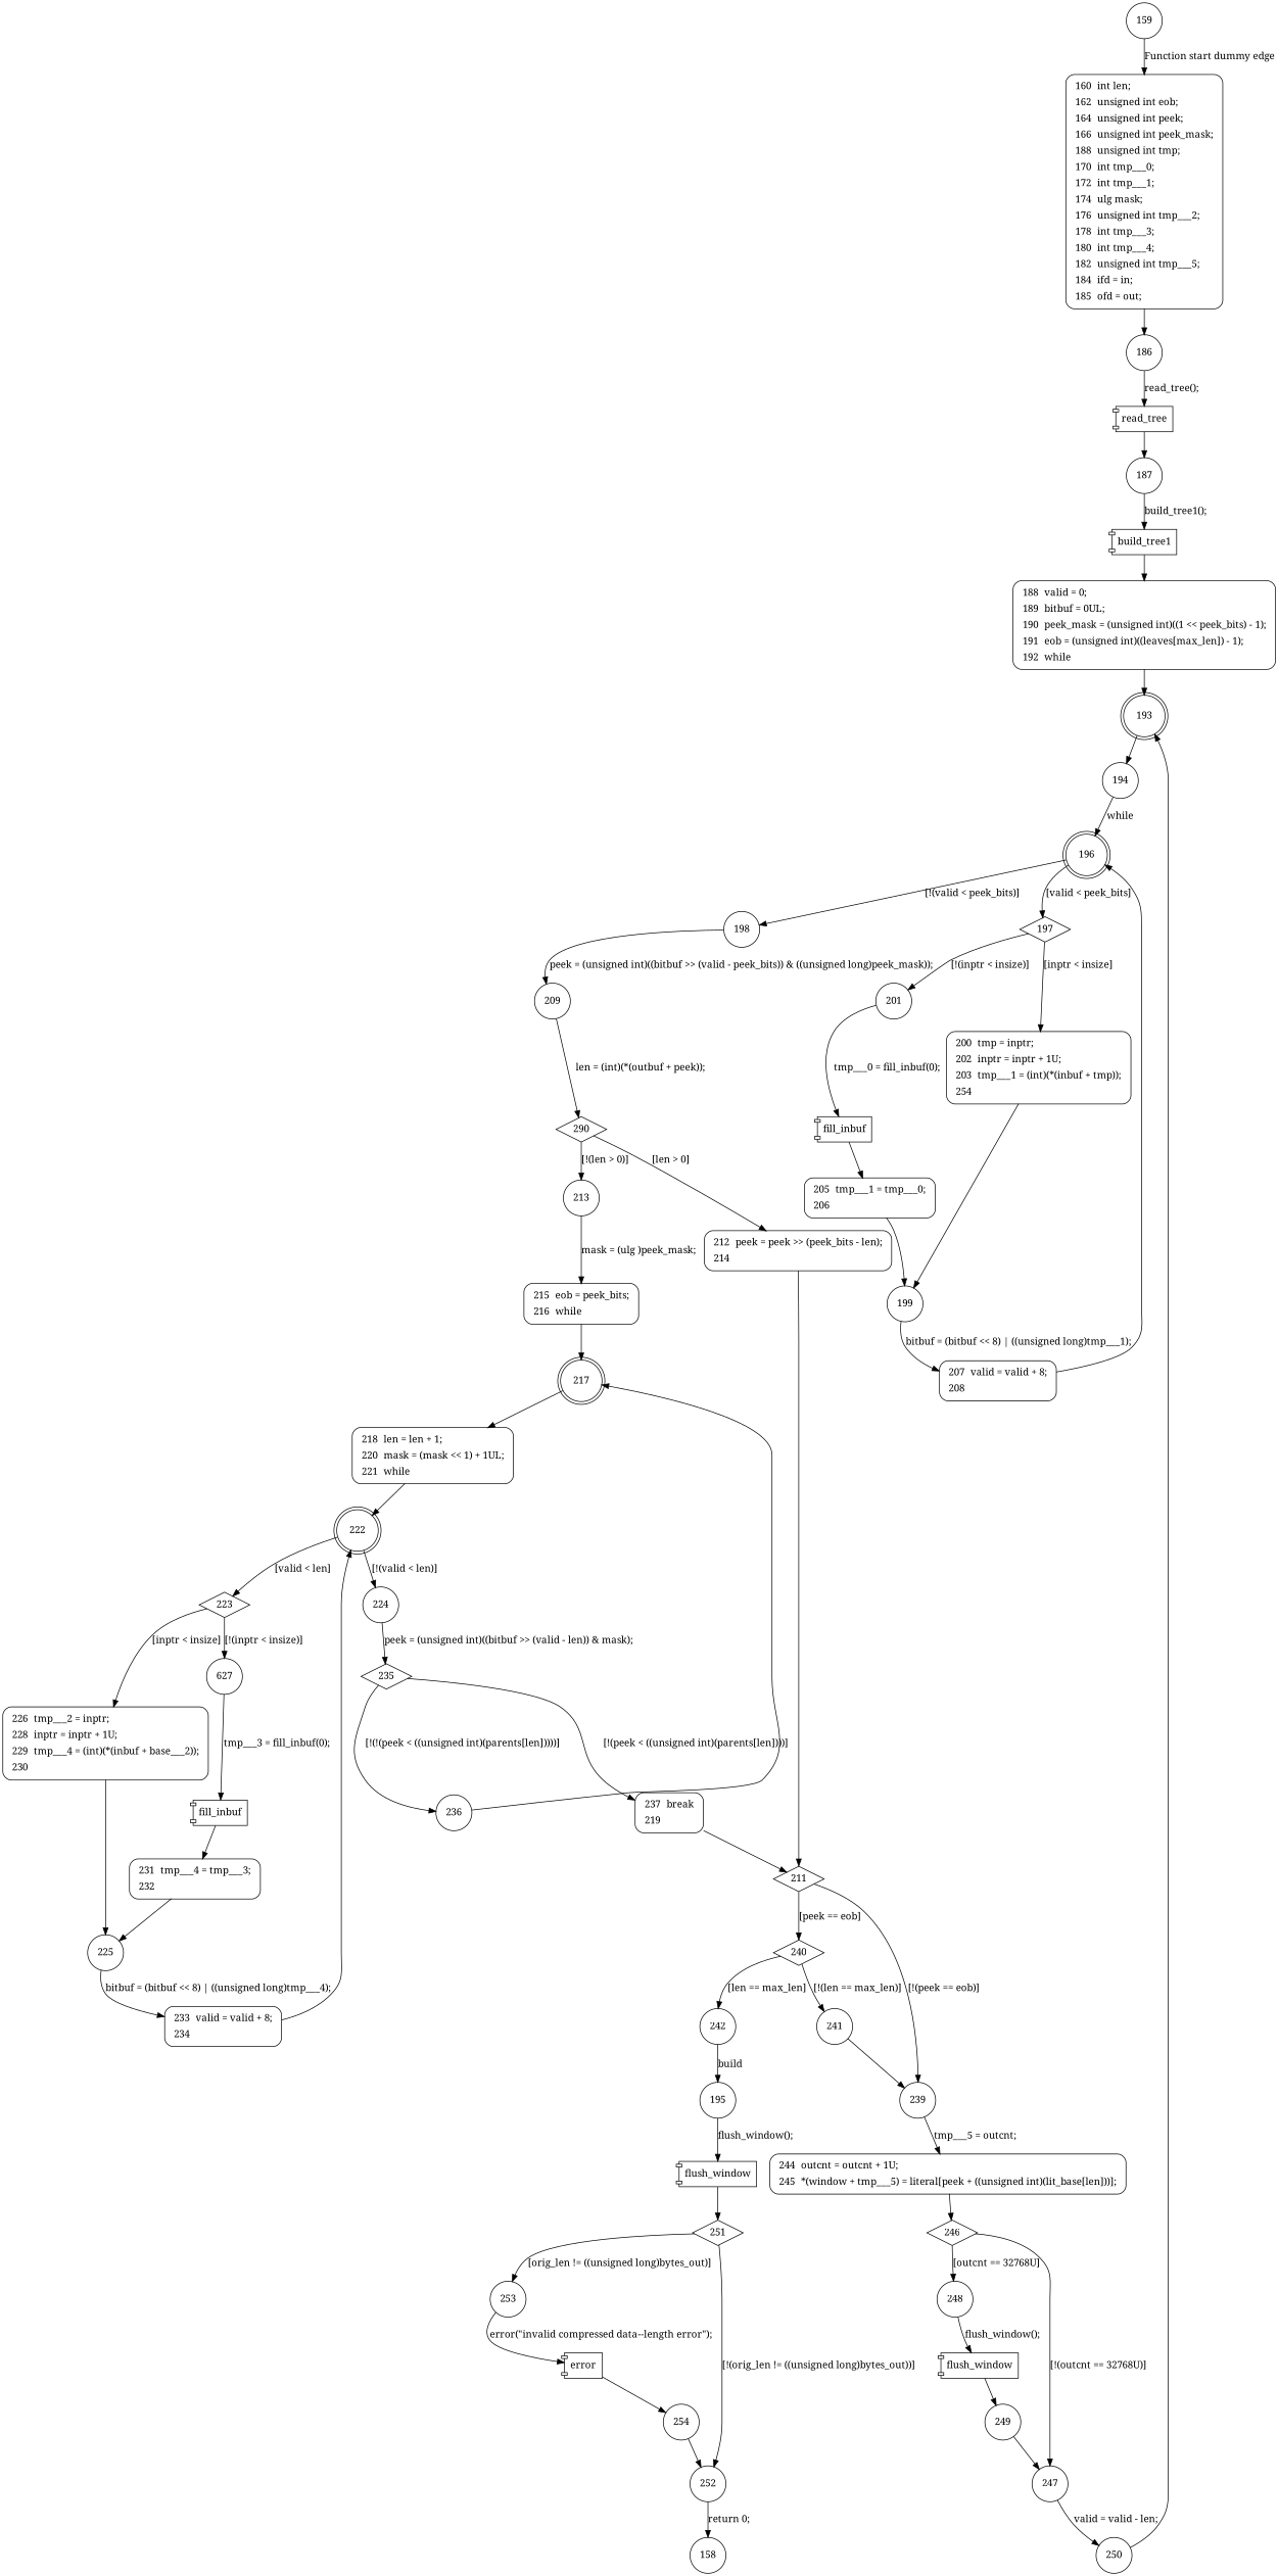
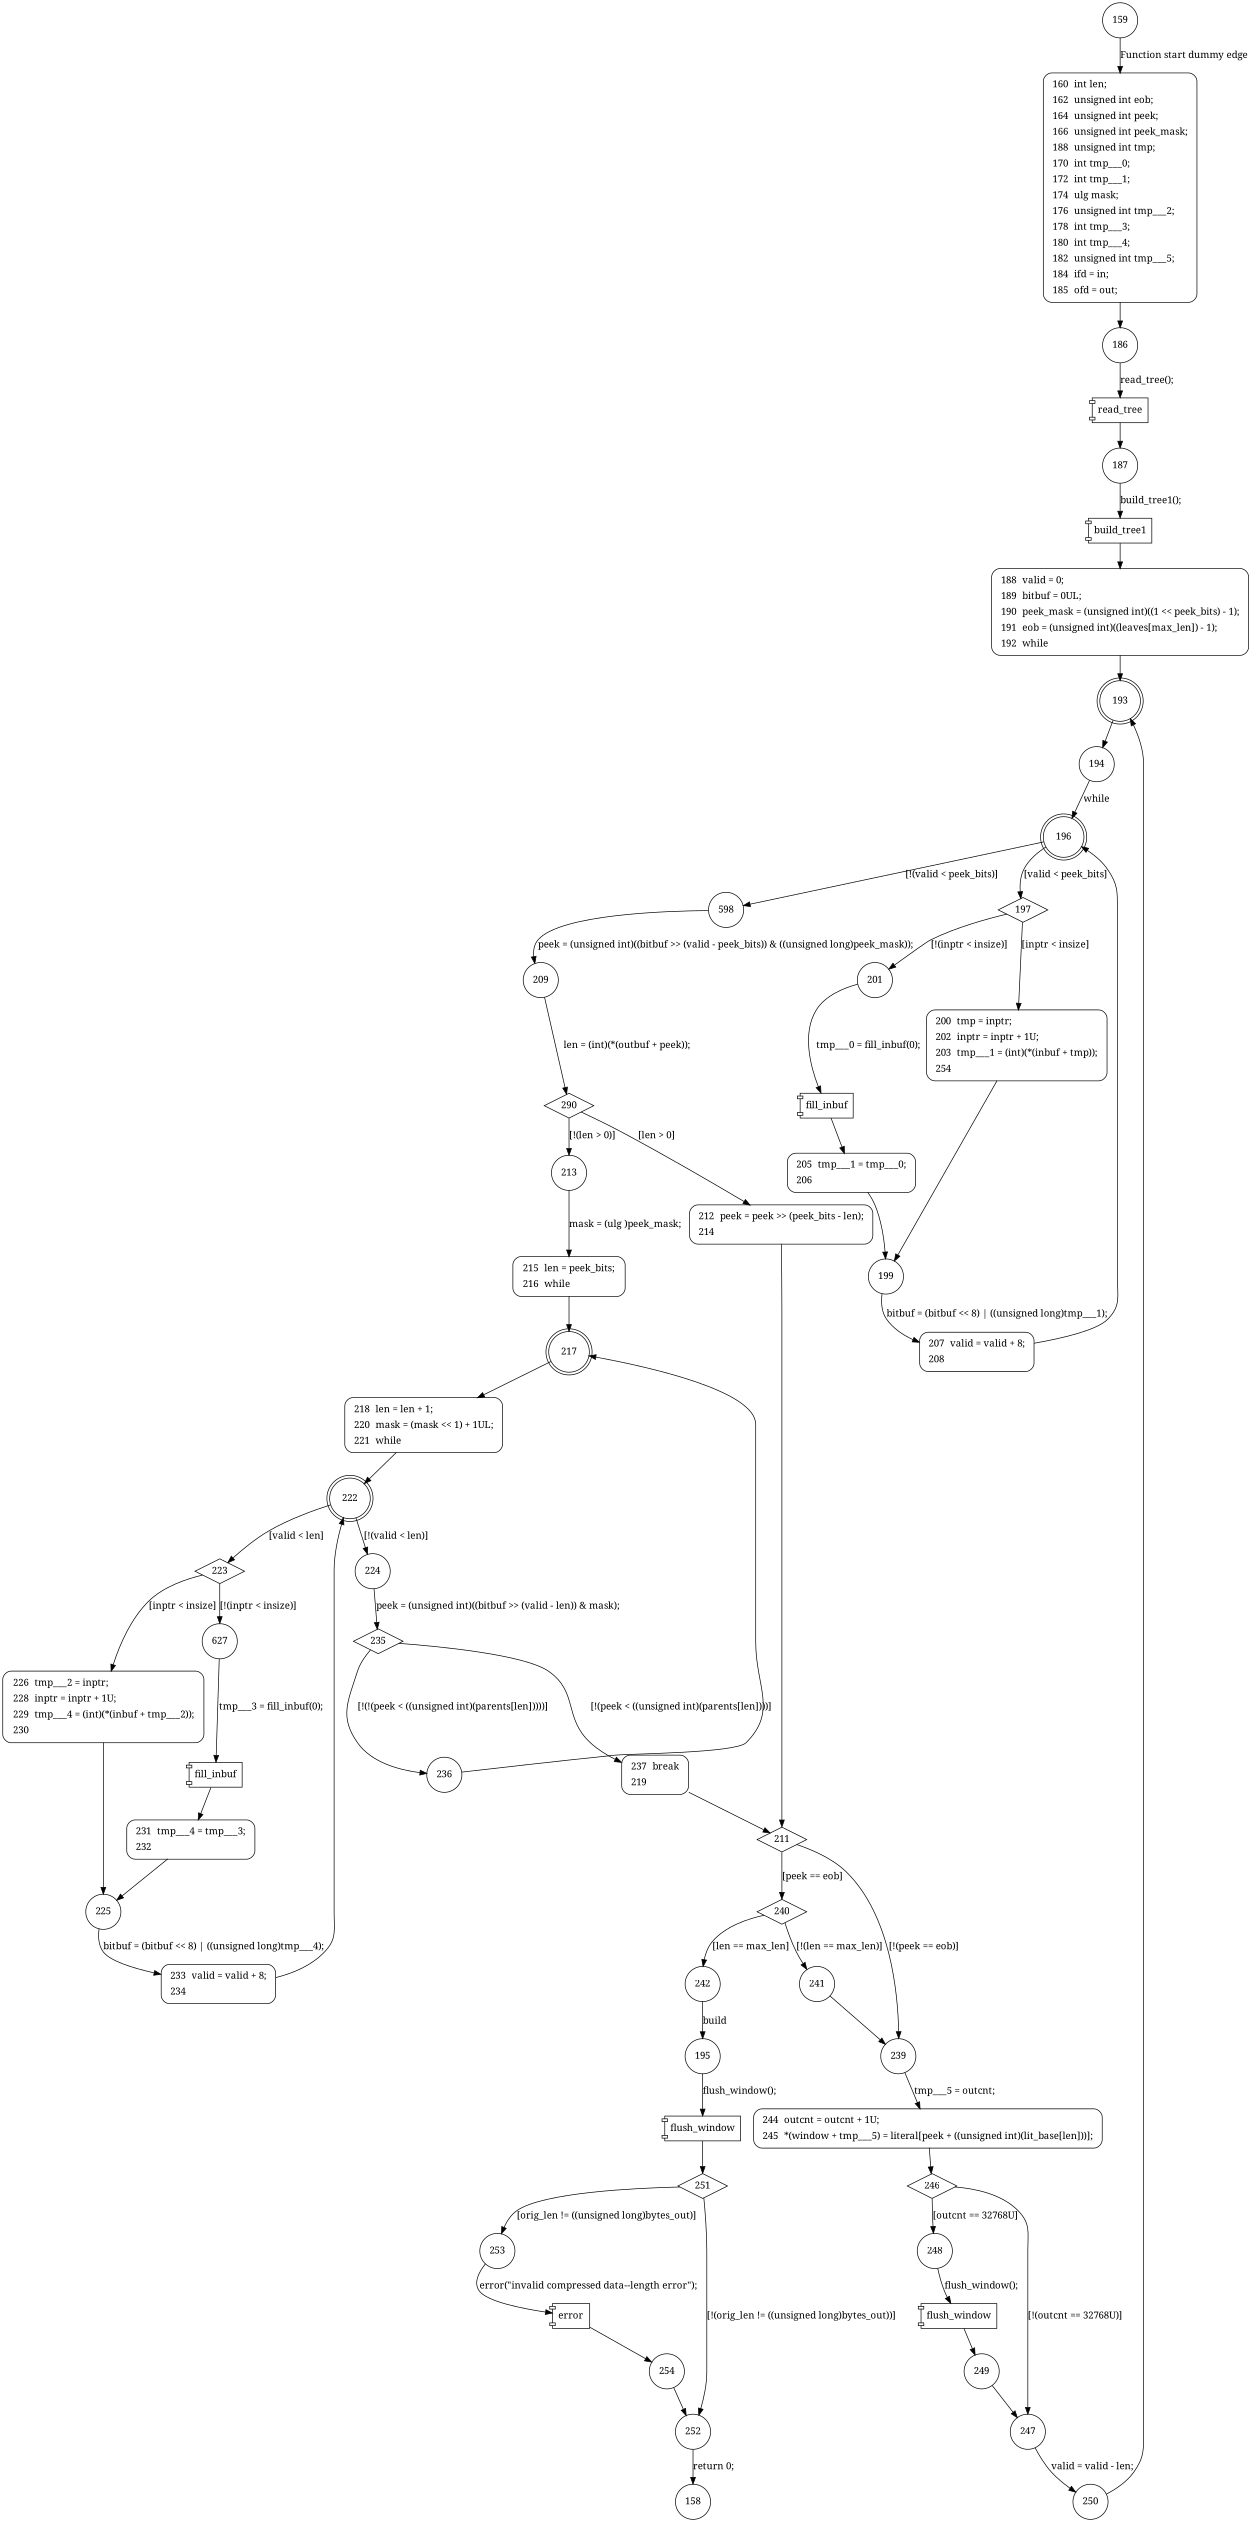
  digraph {
    fontname="Noto Serif"
    node [fontname="Noto Serif" shape=circle]
    edge [fontname="Noto Serif"]
    n1 [fillcolor=white label=<<table border="0" cellborder="0" cellpadding="3" bgcolor="white"><tr><td align="right">160</td><td align="left">int len;</td></tr><tr><td align="right">162</td><td align="left">unsigned int eob;</td></tr><tr><td align="right">164</td><td align="left">unsigned int peek;</td></tr><tr><td align="right">166</td><td align="left">unsigned int peek_mask;</td></tr><tr><td align="right">188</td><td align="left">unsigned int tmp;</td></tr><tr><td align="right">170</td><td align="left">int tmp___0;</td></tr><tr><td align="right">172</td><td align="left">int tmp___1;</td></tr><tr><td align="right">174</td><td align="left">ulg mask;</td></tr><tr><td align="right">176</td><td align="left">unsigned int tmp___2;</td></tr><tr><td align="right">178</td><td align="left">int tmp___3;</td></tr><tr><td align="right">180</td><td align="left">int tmp___4;</td></tr><tr><td align="right">182</td><td align="left">unsigned int tmp___5;</td></tr><tr><td align="right">184</td><td align="left">ifd = in;</td></tr><tr><td align="right">185</td><td align="left">ofd = out;</td></tr></table>> penwidth=1 shape=Mrecord style="filled,bold"]
    159
    186
    n4 [label=read_tree shape=component]
    187
    n6 [label=build_tree1 shape=component]
    n7 [fillcolor=white label=<<table border="0" cellborder="0" cellpadding="3" bgcolor="white"><tr><td align="right">188</td><td align="left">valid = 0;</td></tr><tr><td align="right">189</td><td align="left">bitbuf = 0UL;</td></tr><tr><td align="right">190</td><td align="left">peek_mask = (unsigned int)((1 &lt;&lt; peek_bits) - 1);</td></tr><tr><td align="right">191</td><td align="left">eob = (unsigned int)((leaves[max_len]) - 1);</td></tr><tr><td align="right">192</td><td align="left">while</td></tr></table>> penwidth=1 shape=Mrecord style="filled,bold"]
    193 [shape=doublecircle]
    194
    196 [shape=doublecircle]
-   198
+   198 [label=598]
    197 [shape=diamond]
    209
    201
    n15 [fillcolor=white label=<<table border="0" cellborder="0" cellpadding="3" bgcolor="white"><tr><td align="right">200</td><td align="left">tmp = inptr;</td></tr><tr><td align="right">202</td><td align="left">inptr = inptr + 1U;</td></tr><tr><td align="right">203</td><td align="left">tmp___1 = (int)(*(inbuf + tmp));</td></tr><tr><td align="right">254</td><td align="left"></td></tr></table>> penwidth=1 shape=Mrecord style="filled,bold"]
    n16 [label=290 shape=diamond]
    n17 [label=fill_inbuf shape=component]
    199
    n19 [fillcolor=white label=<<table border="0" cellborder="0" cellpadding="3" bgcolor="white"><tr><td align="right">205</td><td align="left">tmp___1 = tmp___0;</td></tr><tr><td align="right">206</td><td align="left"></td></tr></table>> penwidth=1 shape=Mrecord style="filled,bold"]
    n20 [fillcolor=white label=<<table border="0" cellborder="0" cellpadding="3" bgcolor="white"><tr><td align="right">207</td><td align="left">valid = valid + 8;</td></tr><tr><td align="right">208</td><td align="left"></td></tr></table>> penwidth=1 shape=Mrecord style="filled,bold"]
    213
    n22 [fillcolor=white label=<<table border="0" cellborder="0" cellpadding="3" bgcolor="white"><tr><td align="right">212</td><td align="left">peek = peek &gt;&gt; (peek_bits - len);</td></tr><tr><td align="right">214</td><td align="left"></td></tr></table>> penwidth=1 shape=Mrecord style="filled,bold"]
-   n23 [fillcolor=white label=<<table border="0" cellborder="0" cellpadding="3" bgcolor="white"><tr><td align="right">215</td><td align="left">eob = peek_bits;</td></tr><tr><td align="right">216</td><td align="left">while</td></tr></table>> penwidth=1 shape=Mrecord style="filled,bold"]
+   n23 [fillcolor=white label=<<table border="0" cellborder="0" cellpadding="3" bgcolor="white"><tr><td align="right">215</td><td align="left">len = peek_bits;</td></tr><tr><td align="right">216</td><td align="left">while</td></tr></table>> penwidth=1 shape=Mrecord style="filled,bold"]
    211 [shape=diamond]
    217 [shape=doublecircle]
    239
    240 [shape=diamond]
    n28 [fillcolor=white label=<<table border="0" cellborder="0" cellpadding="3" bgcolor="white"><tr><td align="right">244</td><td align="left">outcnt = outcnt + 1U;</td></tr><tr><td align="right">245</td><td align="left">*(window + tmp___5) = literal[peek + ((unsigned int)(lit_base[len]))];</td></tr></table>> penwidth=1 shape=Mrecord style="filled,bold"]
    241
    242
    246 [shape=diamond]
    195
    n33 [label=flush_window shape=component]
    251 [shape=diamond]
    252
    253
    158
    n38 [label=error shape=component]
    254
    247
    248
    250
    n43 [label=flush_window shape=component]
    249
    n45 [fillcolor=white label=<<table border="0" cellborder="0" cellpadding="3" bgcolor="white"><tr><td align="right">218</td><td align="left">len = len + 1;</td></tr><tr><td align="right">220</td><td align="left">mask = (mask &lt;&lt; 1) + 1UL;</td></tr><tr><td align="right">221</td><td align="left">while</td></tr></table>> penwidth=1 shape=Mrecord style="filled,bold"]
    222 [shape=doublecircle]
    224
    223 [shape=diamond]
    235 [shape=diamond]
    n50 [label=627]
-   n51 [fillcolor=white label=<<table border="0" cellborder="0" cellpadding="3" bgcolor="white"><tr><td align="right">226</td><td align="left">tmp___2 = inptr;</td></tr><tr><td align="right">228</td><td align="left">inptr = inptr + 1U;</td></tr><tr><td align="right">229</td><td align="left">tmp___4 = (int)(*(inbuf + base___2));</td></tr><tr><td align="right">230</td><td align="left"></td></tr></table>> penwidth=1 shape=Mrecord style="filled,bold"]
+   n51 [fillcolor=white label=<<table border="0" cellborder="0" cellpadding="3" bgcolor="white"><tr><td align="right">226</td><td align="left">tmp___2 = inptr;</td></tr><tr><td align="right">228</td><td align="left">inptr = inptr + 1U;</td></tr><tr><td align="right">229</td><td align="left">tmp___4 = (int)(*(inbuf + tmp___2));</td></tr><tr><td align="right">230</td><td align="left"></td></tr></table>> penwidth=1 shape=Mrecord style="filled,bold"]
    236
    n53 [fillcolor=white label=<<table border="0" cellborder="0" cellpadding="3" bgcolor="white"><tr><td align="right">237</td><td align="left">break</td></tr><tr><td align="right">219</td><td align="left"></td></tr></table>> penwidth=1 shape=Mrecord style="filled,bold"]
    n54 [label=fill_inbuf shape=component]
    225
    n56 [fillcolor=white label=<<table border="0" cellborder="0" cellpadding="3" bgcolor="white"><tr><td align="right">231</td><td align="left">tmp___4 = tmp___3;</td></tr><tr><td align="right">232</td><td align="left"></td></tr></table>> penwidth=1 shape=Mrecord style="filled,bold"]
    n57 [fillcolor=white label=<<table border="0" cellborder="0" cellpadding="3" bgcolor="white"><tr><td align="right">233</td><td align="left">valid = valid + 8;</td></tr><tr><td align="right">234</td><td align="left"></td></tr></table>> penwidth=1 shape=Mrecord style="filled,bold"]
    n1 -> 186
    159 -> n1 [label="Function start dummy edge"]
    186 -> n4 [label="read_tree();"]
    n4 -> 187
    187 -> n6 [label="build_tree1();"]
    n6 -> n7
    n7 -> 193
    193 -> 194
    194 -> 196 [label=while]
    196 -> 198 [label="[!(valid < peek_bits)]"]
    196 -> 197 [label="[valid < peek_bits]"]
    198 -> 209 [label="peek = (unsigned int)((bitbuf >> (valid - peek_bits)) & ((unsigned long)peek_mask));"]
    197 -> 201 [label="[!(inptr < insize)]"]
    197 -> n15 [label="[inptr < insize]"]
    209 -> n16 [label="len = (int)(*(outbuf + peek));"]
    201 -> n17 [label="tmp___0 = fill_inbuf(0);"]
    n15 -> 199
    n16 -> 213 [label="[!(len > 0)]"]
    n16 -> n22 [label="[len > 0]"]
    n17 -> n19
    199 -> n20 [label="bitbuf = (bitbuf << 8) | ((unsigned long)tmp___1);"]
    n19 -> 199
    n20 -> 196
    213 -> n23 [label="mask = (ulg )peek_mask;"]
    n22 -> 211
    n23 -> 217
    211 -> 239 [label="[!(peek == eob)]"]
    211 -> 240 [label="[peek == eob]"]
    217 -> n45
    239 -> n28 [label="tmp___5 = outcnt;"]
    240 -> 241 [label="[!(len == max_len)]"]
    240 -> 242 [label="[len == max_len]"]
    n28 -> 246
    241 -> 239
    242 -> 195 [label=build]
    246 -> 247 [label="[!(outcnt == 32768U)]"]
    246 -> 248 [label="[outcnt == 32768U]"]
    195 -> n33 [label="flush_window();"]
    n33 -> 251
    251 -> 252 [label="[!(orig_len != ((unsigned long)bytes_out))]"]
    251 -> 253 [label="[orig_len != ((unsigned long)bytes_out)]"]
    252 -> 158 [label="return 0;"]
    253 -> n38 [label="error(\"invalid compressed data--length error\");"]
    n38 -> 254
    254 -> 252
    247 -> 250 [label="valid = valid - len;"]
    248 -> n43 [label="flush_window();"]
    250 -> 193
    n43 -> 249
    249 -> 247
    n45 -> 222
    222 -> 224 [label="[!(valid < len)]"]
    222 -> 223 [label="[valid < len]"]
    224 -> 235 [label="peek = (unsigned int)((bitbuf >> (valid - len)) & mask);"]
    223 -> n50 [label="[!(inptr < insize)]"]
    223 -> n51 [label="[inptr < insize]"]
    235 -> 236 [label="[!(!(peek < ((unsigned int)(parents[len]))))]"]
    235 -> n53 [label="[!(peek < ((unsigned int)(parents[len])))]"]
    n50 -> n54 [label="tmp___3 = fill_inbuf(0);"]
    n51 -> 225
    236 -> 217
    n53 -> 211
    n54 -> n56
    225 -> n57 [label="bitbuf = (bitbuf << 8) | ((unsigned long)tmp___4);"]
    n56 -> 225
    n57 -> 222
  }
